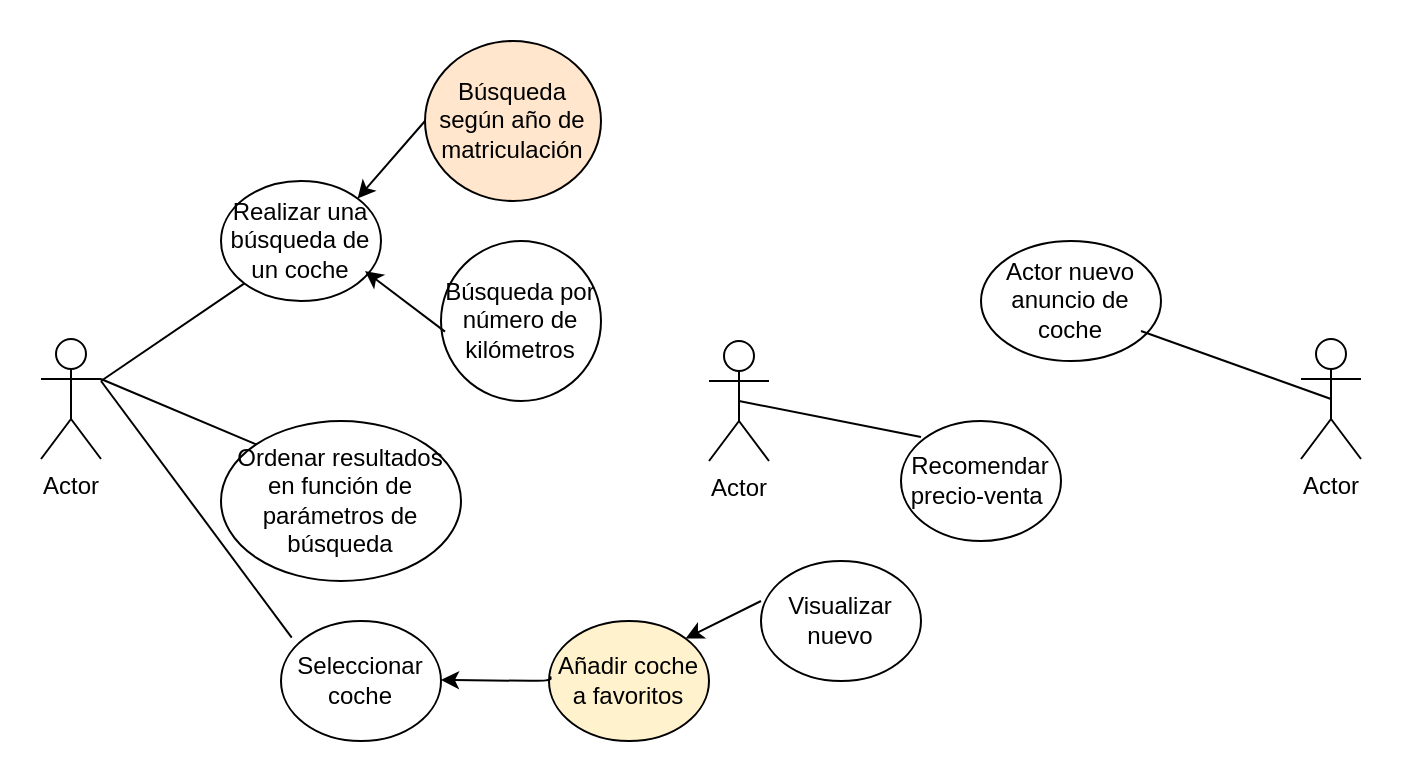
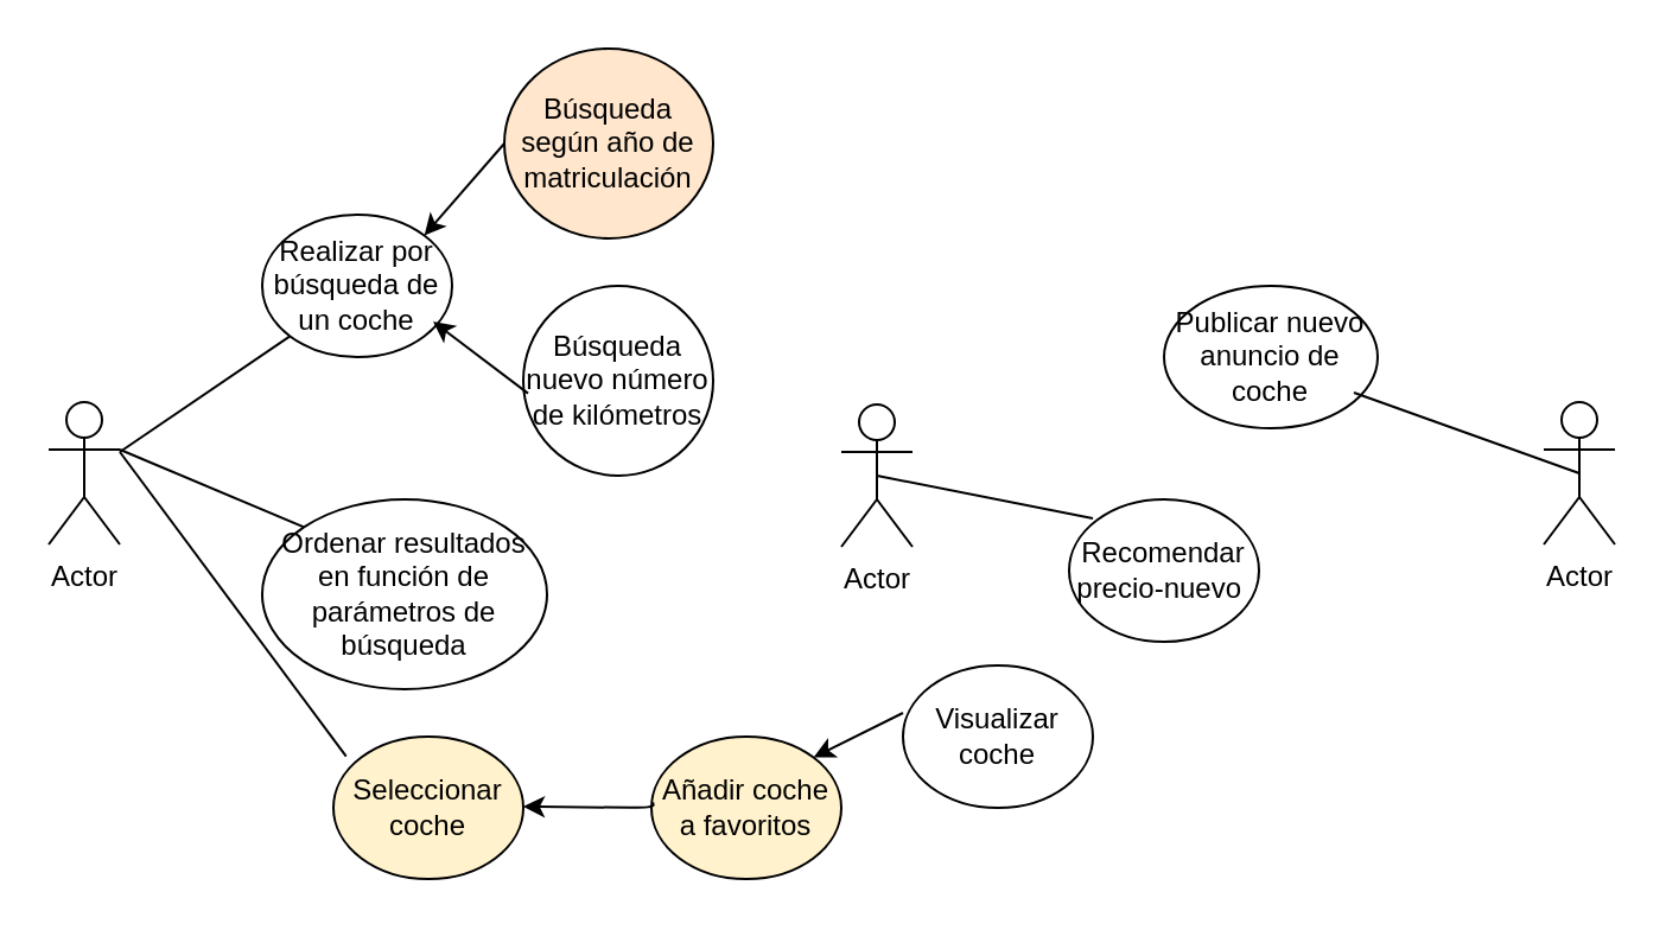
  <mxCell id="0" />
  <mxCell id="1" parent="0" />
  <mxCell id="2" value="Actor" style="shape=umlActor;verticalLabelPosition=bottom;verticalAlign=top;html=1;outlineConnect=0;" vertex="1" parent="1"><mxGeometry x="20" y="169" width="30" height="60" as="geometry" /></mxCell>
  <mxCell id="3" value="Actor" style="shape=umlActor;verticalLabelPosition=bottom;verticalAlign=top;html=1;outlineConnect=0;" vertex="1" parent="1"><mxGeometry x="650" y="169" width="30" height="60" as="geometry" /></mxCell>
  <mxCell id="4" value="Actor" style="shape=umlActor;verticalLabelPosition=bottom;verticalAlign=top;html=1;outlineConnect=0;" vertex="1" parent="1"><mxGeometry x="354" y="170" width="30" height="60" as="geometry" /></mxCell>
- <mxCell id="5" value="Realizar una búsqueda de un coche" style="ellipse;whiteSpace=wrap;html=1;" vertex="1" parent="1"><mxGeometry x="110" y="90" width="80" height="60" as="geometry" /></mxCell>
- <mxCell id="6" value="Actor nuevo anuncio de coche" style="ellipse;whiteSpace=wrap;html=1;" vertex="1" parent="1"><mxGeometry x="490" y="120" width="90" height="60" as="geometry" /></mxCell>
+ <mxCell id="5" value="Realizar por búsqueda de un coche" style="ellipse;whiteSpace=wrap;html=1;" vertex="1" parent="1"><mxGeometry x="110" y="90" width="80" height="60" as="geometry" /></mxCell>
+ <mxCell id="6" value="Publicar nuevo anuncio de coche" style="ellipse;whiteSpace=wrap;html=1;" vertex="1" parent="1"><mxGeometry x="490" y="120" width="90" height="60" as="geometry" /></mxCell>
  <mxCell id="7" value="Búsqueda según año de matriculación" style="ellipse;whiteSpace=wrap;html=1;fillColor=#ffe6cc;" vertex="1" parent="1"><mxGeometry x="212" y="20" width="88" height="80" as="geometry" /></mxCell>
- <mxCell id="8" value="Búsqueda por número de kilómetros" style="ellipse;whiteSpace=wrap;html=1;" vertex="1" parent="1"><mxGeometry x="220" y="120" width="80" height="80" as="geometry" /></mxCell>
+ <mxCell id="8" value="Búsqueda nuevo número de kilómetros" style="ellipse;whiteSpace=wrap;html=1;" vertex="1" parent="1"><mxGeometry x="220" y="120" width="80" height="80" as="geometry" /></mxCell>
  <mxCell id="9" value="" style="endArrow=none;html=1;entryX=0;entryY=1;entryDx=0;entryDy=0;" edge="1" parent="1" target="5"><mxGeometry width="50" height="50" relative="1" as="geometry"><mxPoint x="50" y="190" as="sourcePoint" /><mxPoint x="120" y="150" as="targetPoint" /></mxGeometry></mxCell>
  <mxCell id="10" value="" style="endArrow=classic;html=1;entryX=1;entryY=0;entryDx=0;entryDy=0;" edge="1" parent="1" target="5"><mxGeometry width="50" height="50" relative="1" as="geometry"><mxPoint x="212" y="60" as="sourcePoint" /><mxPoint x="152" y="90" as="targetPoint" /></mxGeometry></mxCell>
  <mxCell id="11" value="" style="endArrow=classic;html=1;exitX=0.075;exitY=0.629;exitDx=0;exitDy=0;exitPerimeter=0;" edge="1" parent="1"><mxGeometry width="50" height="50" relative="1" as="geometry"><mxPoint x="222" y="165.32" as="sourcePoint" /><mxPoint x="182" y="135" as="targetPoint" /><Array as="points"><mxPoint x="182" y="135" /></Array></mxGeometry></mxCell>
  <mxCell id="12" value="Ordenar resultados&lt;br&gt;en función de parámetros de búsqueda" style="ellipse;whiteSpace=wrap;html=1;" vertex="1" parent="1"><mxGeometry x="110" y="210" width="120" height="80" as="geometry" /></mxCell>
  <mxCell id="13" value="" style="endArrow=none;html=1;exitX=1;exitY=0.333;exitDx=0;exitDy=0;exitPerimeter=0;entryX=0;entryY=0;entryDx=0;entryDy=0;" edge="1" parent="1" source="2" target="12"><mxGeometry width="50" height="50" relative="1" as="geometry"><mxPoint x="330" y="210" as="sourcePoint" /><mxPoint x="380" y="160" as="targetPoint" /></mxGeometry></mxCell>
- <mxCell id="14" value="Seleccionar coche" style="ellipse;whiteSpace=wrap;html=1;" vertex="1" parent="1"><mxGeometry x="140" y="310" width="80" height="60" as="geometry" /></mxCell>
+ <mxCell id="14" value="Seleccionar coche" style="ellipse;whiteSpace=wrap;html=1;fillColor=#fff2cc;" vertex="1" parent="1"><mxGeometry x="140" y="310" width="80" height="60" as="geometry" /></mxCell>
  <mxCell id="15" value="Añadir coche a favoritos" style="ellipse;whiteSpace=wrap;html=1;fillColor=#fff2cc;" vertex="1" parent="1"><mxGeometry x="274" y="310" width="80" height="60" as="geometry" /></mxCell>
  <mxCell id="16" value="" style="endArrow=none;html=1;exitX=0.067;exitY=0.139;exitDx=0;exitDy=0;exitPerimeter=0;" edge="1" parent="1" source="14"><mxGeometry width="50" height="50" relative="1" as="geometry"><mxPoint x="0" y="240" as="sourcePoint" /><mxPoint x="50" y="190" as="targetPoint" /></mxGeometry></mxCell>
  <mxCell id="17" value="" style="endArrow=classic;html=1;exitX=-0.092;exitY=0.461;exitDx=0;exitDy=0;exitPerimeter=0;" edge="1" parent="1"><mxGeometry width="50" height="50" relative="1" as="geometry"><mxPoint x="274.64" y="337.66" as="sourcePoint" /><mxPoint x="220" y="339.5" as="targetPoint" /><Array as="points"><mxPoint x="275" y="340" /></Array></mxGeometry></mxCell>
- <mxCell id="18" value="Visualizar nuevo" style="ellipse;whiteSpace=wrap;html=1;" vertex="1" parent="1"><mxGeometry x="380" y="280" width="80" height="60" as="geometry" /></mxCell>
+ <mxCell id="18" value="Visualizar coche" style="ellipse;whiteSpace=wrap;html=1;" vertex="1" parent="1"><mxGeometry x="380" y="280" width="80" height="60" as="geometry" /></mxCell>
  <mxCell id="19" value="" style="endArrow=classic;html=1;entryX=1;entryY=0;entryDx=0;entryDy=0;" edge="1" parent="1" target="15"><mxGeometry width="50" height="50" relative="1" as="geometry"><mxPoint x="380" y="300" as="sourcePoint" /><mxPoint x="340" y="250" as="targetPoint" /></mxGeometry></mxCell>
  <mxCell id="20" value="" style="endArrow=none;html=1;entryX=0.5;entryY=0.5;entryDx=0;entryDy=0;entryPerimeter=0;" edge="1" parent="1" target="3"><mxGeometry width="50" height="50" relative="1" as="geometry"><mxPoint x="570" y="165" as="sourcePoint" /><mxPoint x="650" y="200" as="targetPoint" /></mxGeometry></mxCell>
- <mxCell id="21" value="Recomendar precio-venta&amp;nbsp;" style="ellipse;whiteSpace=wrap;html=1;" vertex="1" parent="1"><mxGeometry x="450" y="210" width="80" height="60" as="geometry" /></mxCell>
+ <mxCell id="21" value="Recomendar precio-nuevo&amp;nbsp;" style="ellipse;whiteSpace=wrap;html=1;" vertex="1" parent="1"><mxGeometry x="450" y="210" width="80" height="60" as="geometry" /></mxCell>
  <mxCell id="22" value="" style="endArrow=none;html=1;exitX=0.5;exitY=0.5;exitDx=0;exitDy=0;exitPerimeter=0;" edge="1" parent="1" source="4"><mxGeometry width="50" height="50" relative="1" as="geometry"><mxPoint x="400" y="240" as="sourcePoint" /><mxPoint x="460" y="218" as="targetPoint" /></mxGeometry></mxCell>
